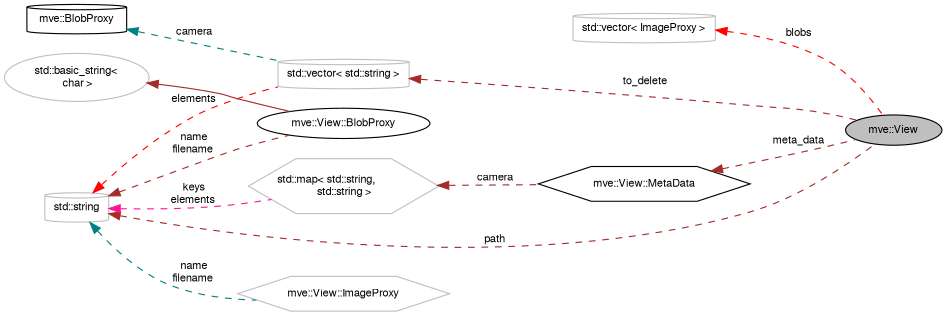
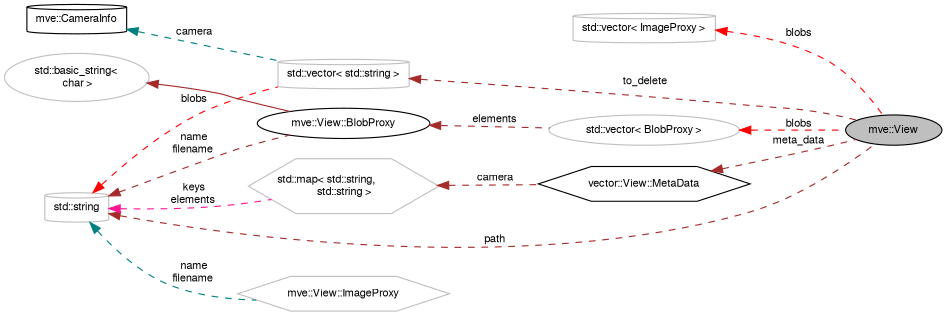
  digraph {
    rankdir=LR
    node [color=grey75 fillcolor=white fontname=FreeSans fontsize=10 shape=ellipse style=filled]
    edge [color=brown dir=back fontname=FreeSans fontsize=10 labelfontname=FreeSans labelfontsize=10 style=dashed]
    n1 [color=black fillcolor=grey75 fontcolor=black height=0.2 label="mve::View" width=0.4]
    n2 [height=0.2 label="std::vector\< ImageProxy \>" shape=cylinder width=0.4]
    n3 [height=0.2 label="mve::View::ImageProxy" shape=hexagon width=0.4]
    n4 [height=0.2 label="std::string" shape=cylinder width=0.4]
    n5 [height=0.2 label="std::map\< std::string,\l std::string \>" shape=hexagon width=0.4]
    n6 [color=black height=0.2 label="mve::View::BlobProxy" width=0.4]
    n7 [height=0.2 label="std::vector\< std::string \>" shape=cylinder width=0.4]
-   n8 [color=black height=0.2 label="mve::View::MetaData" shape=hexagon width=0.4]
+   n8 [color=black height=0.2 label="vector::View::MetaData" shape=hexagon width=0.4]
+   n9 [height=0.2 label="std::vector\< BlobProxy \>" width=0.4]
    n10 [height=0.2 label="std::basic_string\<\l char \>" width=0.4]
-   n11 [color=black height=0.2 label="mve::BlobProxy" shape=cylinder width=0.4]
+   n11 [color=black height=0.2 label="mve::CameraInfo" shape=cylinder width=0.4]
    n2 -> n1 [color=red label=" blobs"]
    n4 -> n1 [label=" path"]
    n4 -> n3 [color=teal label=" name\nfilename"]
    n4 -> n5 [color=deeppink label=" keys\nelements"]
    n4 -> n6 [label=" name\nfilename"]
-   n4 -> n7 [color=red label=" elements"]
+   n4 -> n7 [color=red label=" blobs"]
    n5 -> n8 [label=" camera"]
+   n6 -> n9 [label=" elements"]
    n7 -> n1 [label=" to_delete"]
    n8 -> n1 [label=" meta_data"]
+   n9 -> n1 [color=red label=" blobs"]
    n10 -> n6 [style=solid]
    n11 -> n7 [color=teal label=" camera"]
  }
